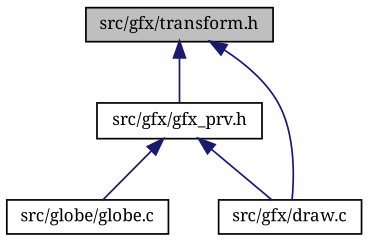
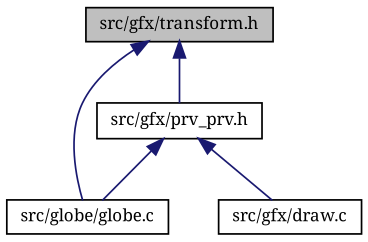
  digraph {
    fontname="Noto Serif"
    node [color=black fillcolor=white fontname="Noto Serif" fontsize=10 shape=record style=filled]
    edge [color=midnightblue dir=back fontname="Noto Serif" fontsize=10 labelfontname=Helvetica labelfontsize=10 style=solid]
    n1 [fillcolor=grey75 fontcolor=black height=0.2 label="src/gfx/transform.h" width=0.4]
-   n2 [height=0.2 label="src/gfx/gfx_prv.h" width=0.4]
+   n2 [height=0.2 label="src/gfx/prv_prv.h" width=0.4]
    n3 [height=0.2 label="src/globe/globe.c" width=0.4]
    n4 [height=0.2 label="src/gfx/draw.c" width=0.4]
    n1 -> n2
-   n1 -> n4
+   n1 -> n3
    n2 -> n3
    n2 -> n4
  }
